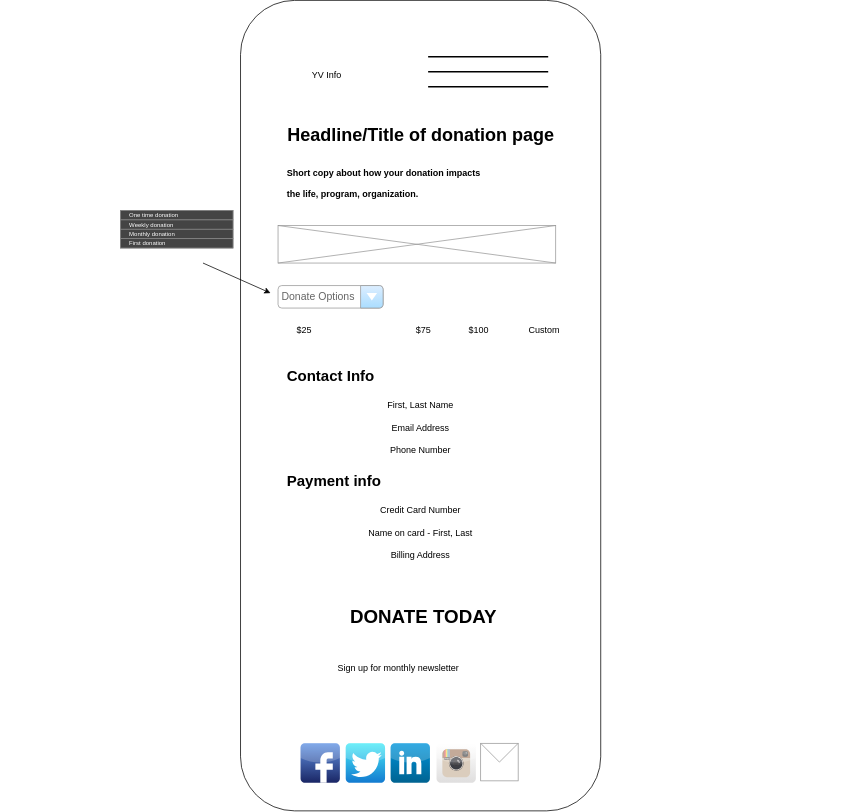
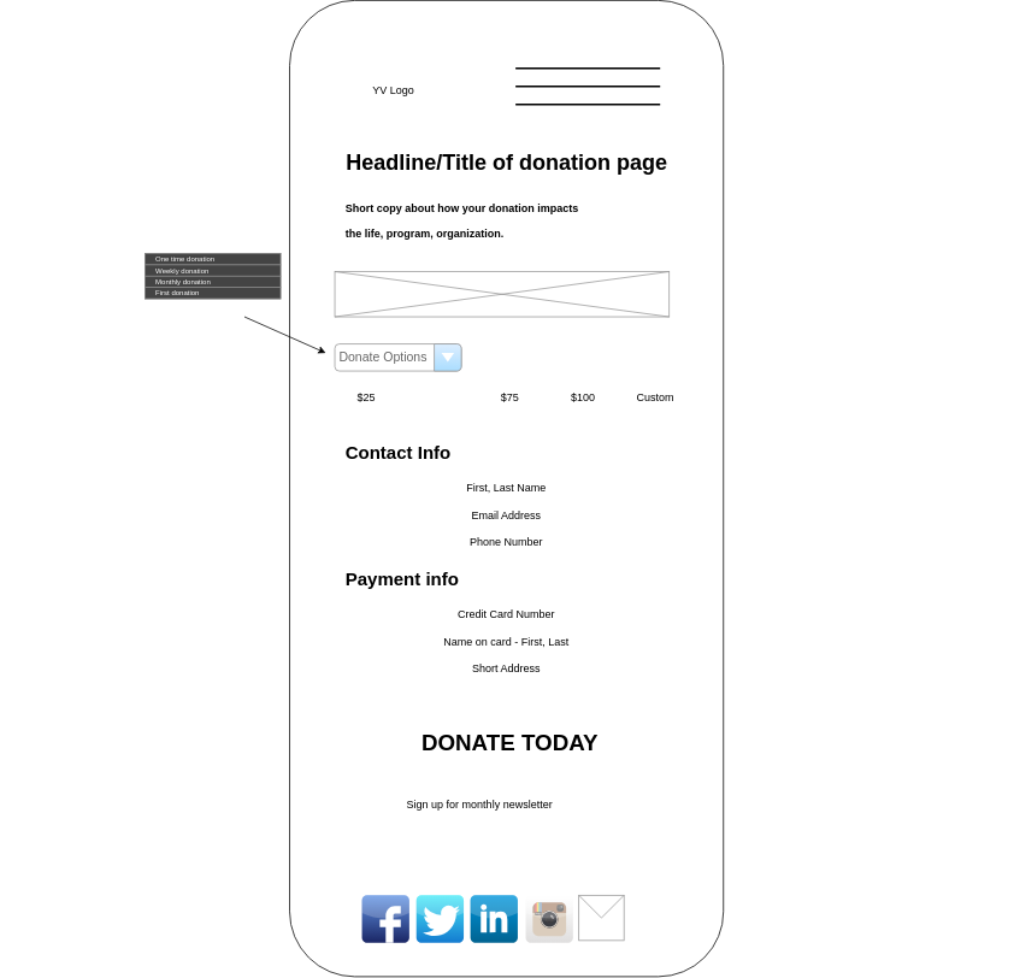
  <mxCell id="0" />
  <mxCell id="1" parent="0" />
  <mxCell id="2" value="" style="rounded=0;whiteSpace=wrap;html=1;" parent="1" vertex="1"><mxGeometry x="360" y="20" width="120" height="60" as="geometry" /></mxCell>
  <mxCell id="3" value="T" style="rounded=1;whiteSpace=wrap;html=1;rotation=-90;" parent="1" vertex="1"><mxGeometry x="20" y="265" width="1080" height="480" as="geometry" /></mxCell>
  <mxCell id="4" value="" style="group" parent="1" vertex="1" connectable="0"><mxGeometry x="570" y="35" width="160" height="50" as="geometry" /></mxCell>
  <mxCell id="5" value="" style="line;strokeWidth=2;html=1;" parent="4" vertex="1"><mxGeometry y="20" width="160" height="10" as="geometry" /></mxCell>
  <mxCell id="6" value="" style="line;strokeWidth=2;html=1;" parent="4" vertex="1"><mxGeometry width="160" height="10" as="geometry" /></mxCell>
  <mxCell id="7" value="" style="line;strokeWidth=2;html=1;" parent="4" vertex="1"><mxGeometry y="40" width="160" height="10" as="geometry" /></mxCell>
- <mxCell id="8" value="YV Info" style="rounded=0;whiteSpace=wrap;html=1;strokeColor=#FFFFFF;" parent="1" vertex="1"><mxGeometry x="360" y="45" width="150" height="40" as="geometry" /></mxCell>
+ <mxCell id="8" value="YV Logo" style="rounded=0;whiteSpace=wrap;html=1;strokeColor=#FFFFFF;" parent="1" vertex="1"><mxGeometry x="360" y="45" width="150" height="40" as="geometry" /></mxCell>
  <mxCell id="9" value="Headline/Title of donation page" style="text;strokeColor=none;fillColor=none;html=1;fontSize=24;fontStyle=1;verticalAlign=middle;align=center;" parent="1" vertex="1"><mxGeometry x="370" y="125" width="380" height="40" as="geometry" /></mxCell>
  <mxCell id="10" value="&lt;p&gt;&lt;font face=&quot;Helvetica&quot; style=&quot;font-size: 12px&quot;&gt;Short copy about how your donation impacts&lt;br&gt;&lt;/font&gt;&lt;font face=&quot;Helvetica&quot; style=&quot;font-size: 12px&quot;&gt;the life, program, organization.&lt;/font&gt;&lt;/p&gt;" style="text;strokeColor=none;fillColor=none;html=1;fontSize=24;fontStyle=1;verticalAlign=middle;align=left;" parent="1" vertex="1"><mxGeometry x="380" y="185" width="380" height="40" as="geometry" /></mxCell>
  <mxCell id="11" value="" style="verticalLabelPosition=bottom;shadow=0;dashed=0;align=center;html=1;verticalAlign=top;strokeWidth=1;shape=mxgraph.mockup.graphics.simpleIcon;strokeColor=#999999;" parent="1" vertex="1"><mxGeometry x="370" y="265" width="370" height="50" as="geometry" /></mxCell>
  <mxCell id="12" value="&lt;font style=&quot;font-size: 14px&quot;&gt;Donate Options&lt;/font&gt;" style="strokeWidth=1;shadow=0;dashed=0;align=center;html=1;shape=mxgraph.mockup.forms.comboBox;strokeColor=#999999;fillColor=#ddeeff;align=left;fillColor2=#aaddff;mainText=;fontColor=#666666;fontSize=17;spacingLeft=3;" parent="1" vertex="1"><mxGeometry x="370" y="345" width="140" height="30" as="geometry" /></mxCell>
  <mxCell id="13" value="" style="strokeWidth=1;html=1;shadow=0;dashed=0;shape=mxgraph.android.rrect;rSize=0;strokeColor=#888888;fillColor=#444444;" parent="1" vertex="1"><mxGeometry x="160" y="245" width="150" height="50" as="geometry" /></mxCell>
  <mxCell id="14" value="One time donation" style="strokeColor=inherit;fillColor=inherit;gradientColor=inherit;strokeWidth=1;html=1;shadow=0;dashed=0;shape=mxgraph.android.rrect;rSize=0;align=left;spacingLeft=10;fontSize=8;fontColor=#ffffff;" parent="13" vertex="1"><mxGeometry width="150" height="12.5" as="geometry" /></mxCell>
  <mxCell id="15" value="Weekly donation" style="strokeColor=inherit;fillColor=inherit;gradientColor=inherit;strokeWidth=1;html=1;shadow=0;dashed=0;shape=mxgraph.android.rrect;rSize=0;align=left;spacingLeft=10;fontSize=8;fontColor=#ffffff;" parent="13" vertex="1"><mxGeometry y="12.5" width="150" height="12.5" as="geometry" /></mxCell>
  <mxCell id="16" value="Monthly donation" style="strokeColor=inherit;fillColor=inherit;gradientColor=inherit;strokeWidth=1;html=1;shadow=0;dashed=0;shape=mxgraph.android.rrect;rSize=0;align=left;spacingLeft=10;fontSize=8;fontColor=#ffffff;" parent="13" vertex="1"><mxGeometry y="25" width="150" height="12.5" as="geometry" /></mxCell>
  <mxCell id="17" value="First donation" style="strokeColor=inherit;fillColor=inherit;gradientColor=inherit;strokeWidth=1;html=1;shadow=0;dashed=0;shape=mxgraph.android.rrect;rSize=0;align=left;spacingLeft=10;fontSize=8;fontColor=#ffffff;" parent="13" vertex="1"><mxGeometry y="37.5" width="150" height="12.5" as="geometry" /></mxCell>
  <mxCell id="18" value="$25" style="rounded=0;whiteSpace=wrap;html=1;strokeColor=#FFFFFF;" parent="1" vertex="1"><mxGeometry x="370" y="385" width="70" height="40" as="geometry" /></mxCell>
  <mxCell id="19" value="$75" style="rounded=0;whiteSpace=wrap;html=1;strokeColor=#FFFFFF;" parent="1" vertex="1"><mxGeometry x="528.5" y="385" width="70" height="40" as="geometry" /></mxCell>
  <mxCell id="20" value="" style="endArrow=classic;html=1;" parent="1" edge="1"><mxGeometry width="50" height="50" relative="1" as="geometry"><mxPoint x="270" y="315" as="sourcePoint" /><mxPoint x="360" y="355" as="targetPoint" /></mxGeometry></mxCell>
- <mxCell id="21" value="$100" style="rounded=0;whiteSpace=wrap;html=1;strokeColor=#FFFFFF;" parent="1" vertex="1"><mxGeometry x="610" y="385" width="55" height="40" as="geometry" /></mxCell>
+ <mxCell id="21" value="$100" style="rounded=0;whiteSpace=wrap;html=1;strokeColor=#FFFFFF;" parent="1" vertex="1"><mxGeometry x="610" y="385" width="70" height="40" as="geometry" /></mxCell>
  <mxCell id="22" value="Custom" style="rounded=0;whiteSpace=wrap;html=1;strokeColor=#FFFFFF;" parent="1" vertex="1"><mxGeometry x="690" y="385" width="70" height="40" as="geometry" /></mxCell>
  <mxCell id="23" value="&lt;h3&gt;&lt;font style=&quot;font-size: 20px&quot;&gt;Contact Info&lt;/font&gt;&lt;/h3&gt;" style="text;strokeColor=none;fillColor=none;html=1;fontSize=20;fontStyle=1;verticalAlign=middle;align=left;" parent="1" vertex="1"><mxGeometry x="380" y="445" width="380" height="40" as="geometry" /></mxCell>
  <mxCell id="24" value="First, Last Name" style="rounded=0;whiteSpace=wrap;html=1;strokeColor=#FFFFFF;" parent="1" vertex="1"><mxGeometry x="380" y="495" width="360" height="20" as="geometry" /></mxCell>
  <mxCell id="25" value="Email Address" style="rounded=0;whiteSpace=wrap;html=1;strokeColor=#FFFFFF;" parent="1" vertex="1"><mxGeometry x="380" y="525" width="360" height="20" as="geometry" /></mxCell>
  <mxCell id="26" value="Phone Number" style="rounded=0;whiteSpace=wrap;html=1;strokeColor=#FFFFFF;dashed=1;" parent="1" vertex="1"><mxGeometry x="380" y="555" width="360" height="20" as="geometry" /></mxCell>
  <mxCell id="27" value="&lt;h3&gt;&lt;font style=&quot;font-size: 20px&quot;&gt;Payment info&lt;/font&gt;&lt;/h3&gt;" style="text;strokeColor=none;fillColor=none;html=1;fontSize=24;fontStyle=1;verticalAlign=middle;align=left;" parent="1" vertex="1"><mxGeometry x="380" y="582" width="380" height="40" as="geometry" /></mxCell>
  <mxCell id="28" value="Credit Card Number" style="rounded=0;whiteSpace=wrap;html=1;strokeColor=#FFFFFF;" parent="1" vertex="1"><mxGeometry x="380" y="635" width="360" height="20" as="geometry" /></mxCell>
  <mxCell id="29" value="Name on card - First, Last" style="rounded=0;whiteSpace=wrap;html=1;strokeColor=#FFFFFF;" parent="1" vertex="1"><mxGeometry x="380" y="665" width="360" height="20" as="geometry" /></mxCell>
- <mxCell id="30" value="Billing Address" style="rounded=0;whiteSpace=wrap;html=1;strokeColor=#FFFFFF;" parent="1" vertex="1"><mxGeometry x="380" y="695" width="360" height="20" as="geometry" /></mxCell>
+ <mxCell id="30" value="Short Address" style="rounded=0;whiteSpace=wrap;html=1;strokeColor=#FFFFFF;" parent="1" vertex="1"><mxGeometry x="380" y="695" width="360" height="20" as="geometry" /></mxCell>
  <mxCell id="31" value="&lt;font size=&quot;1&quot;&gt;&lt;b style=&quot;font-size: 25px&quot;&gt;DONATE TODAY&lt;/b&gt;&lt;/font&gt;" style="rounded=1;whiteSpace=wrap;html=1;strokeColor=#FFFFFF;" parent="1" vertex="1"><mxGeometry x="394" y="755" width="340" height="60" as="geometry" /></mxCell>
  <mxCell id="32" value="" style="rounded=0;whiteSpace=wrap;html=1;strokeColor=#FFFFFF;" parent="1" vertex="1"><mxGeometry x="394" y="845" width="26" height="20" as="geometry" /></mxCell>
  <mxCell id="33" value="" style="verticalLabelPosition=bottom;verticalAlign=top;html=1;shape=mxgraph.basic.tick;strokeColor=#FFFFFF;" parent="1" vertex="1"><mxGeometry x="400" y="835" width="20" height="20" as="geometry" /></mxCell>
  <mxCell id="34" value="Sign up for monthly newsletter" style="text;html=1;align=center;verticalAlign=middle;resizable=0;points=[];autosize=1;" parent="1" vertex="1"><mxGeometry x="440" y="845" width="180" height="20" as="geometry" /></mxCell>
  <mxCell id="35" value="" style="dashed=0;outlineConnect=0;html=1;align=center;labelPosition=center;verticalLabelPosition=bottom;verticalAlign=top;shape=mxgraph.webicons.facebook;fillColor=#6294E4;gradientColor=#1A2665;strokeColor=#FFFFFF;" parent="1" vertex="1"><mxGeometry x="400" y="955" width="52.4" height="52.4" as="geometry" /></mxCell>
  <mxCell id="36" value="" style="dashed=0;outlineConnect=0;html=1;align=center;labelPosition=center;verticalLabelPosition=bottom;verticalAlign=top;shape=mxgraph.webicons.twitter;fillColor=#49EAF7;gradientColor=#137BD0;strokeColor=#FFFFFF;" parent="1" vertex="1"><mxGeometry x="460.2" y="955" width="52.4" height="52.4" as="geometry" /></mxCell>
  <mxCell id="37" value="" style="dashed=0;outlineConnect=0;html=1;align=center;labelPosition=center;verticalLabelPosition=bottom;verticalAlign=top;shape=mxgraph.webicons.linkedin;fillColor=#0095DB;gradientColor=#006391;strokeColor=#FFFFFF;" parent="1" vertex="1"><mxGeometry x="520" y="955" width="52.4" height="52.4" as="geometry" /></mxCell>
  <mxCell id="38" value="" style="dashed=0;outlineConnect=0;html=1;align=center;labelPosition=center;verticalLabelPosition=bottom;verticalAlign=top;shape=mxgraph.webicons.instagram;gradientColor=#DFDEDE;strokeColor=#FFFFFF;" parent="1" vertex="1"><mxGeometry x="581.2" y="955" width="52.4" height="52.4" as="geometry" /></mxCell>
  <mxCell id="39" value="" style="verticalLabelPosition=bottom;shadow=0;dashed=0;align=center;html=1;verticalAlign=top;strokeWidth=1;shape=mxgraph.mockup.misc.mail2;strokeColor=#999999;" parent="1" vertex="1"><mxGeometry x="640" y="955" width="50" height="50" as="geometry" /></mxCell>
